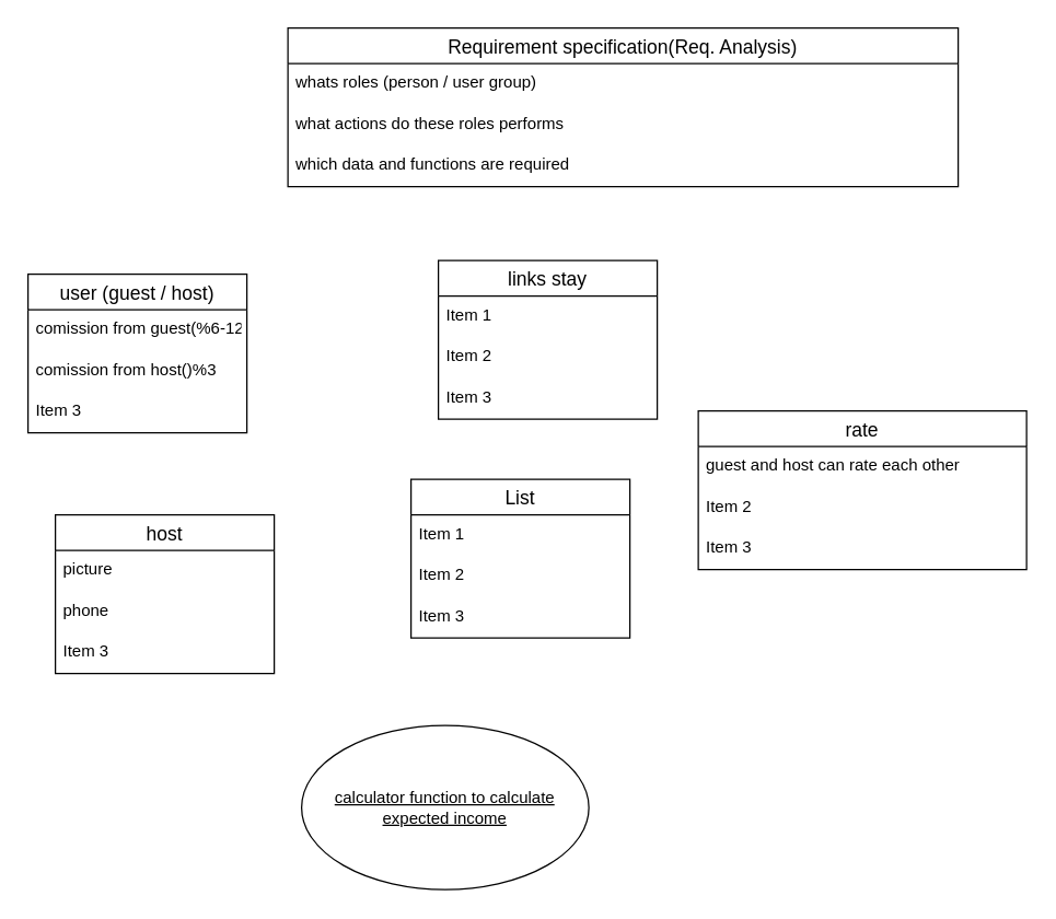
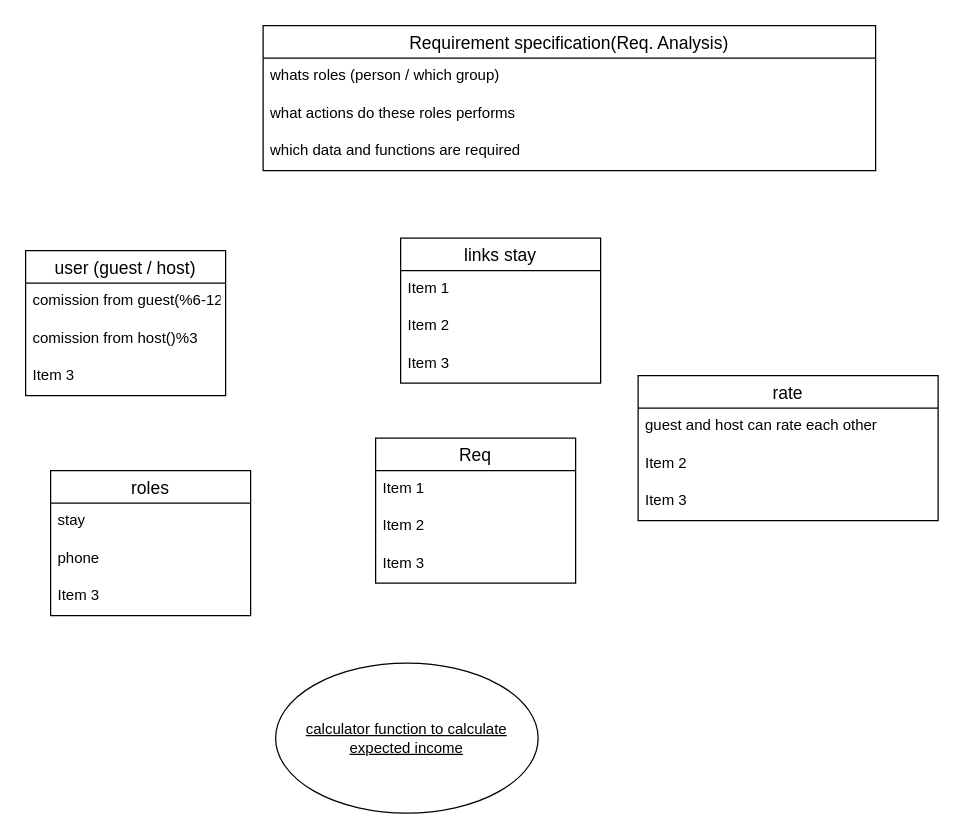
  <mxCell id="0" />
  <mxCell id="1" parent="0" />
- <mxCell id="2" value="List" style="swimlane;fontStyle=0;childLayout=stackLayout;horizontal=1;startSize=26;horizontalStack=0;resizeParent=1;resizeParentMax=0;resizeLast=0;collapsible=1;marginBottom=0;align=center;fontSize=14;" vertex="1" parent="1"><mxGeometry x="300" y="350" width="160" height="116" as="geometry" /></mxCell>
+ <mxCell id="2" value="Req" style="swimlane;fontStyle=0;childLayout=stackLayout;horizontal=1;startSize=26;horizontalStack=0;resizeParent=1;resizeParentMax=0;resizeLast=0;collapsible=1;marginBottom=0;align=center;fontSize=14;" vertex="1" parent="1"><mxGeometry x="300" y="350" width="160" height="116" as="geometry" /></mxCell>
  <mxCell id="3" value="Item 1" style="text;strokeColor=none;fillColor=none;spacingLeft=4;spacingRight=4;overflow=hidden;rotatable=0;points=[[0,0.5],[1,0.5]];portConstraint=eastwest;fontSize=12;" vertex="1" parent="2"><mxGeometry y="26" width="160" height="30" as="geometry" /></mxCell>
  <mxCell id="4" value="Item 2" style="text;strokeColor=none;fillColor=none;spacingLeft=4;spacingRight=4;overflow=hidden;rotatable=0;points=[[0,0.5],[1,0.5]];portConstraint=eastwest;fontSize=12;" vertex="1" parent="2"><mxGeometry y="56" width="160" height="30" as="geometry" /></mxCell>
  <mxCell id="5" value="Item 3" style="text;strokeColor=none;fillColor=none;spacingLeft=4;spacingRight=4;overflow=hidden;rotatable=0;points=[[0,0.5],[1,0.5]];portConstraint=eastwest;fontSize=12;" vertex="1" parent="2"><mxGeometry y="86" width="160" height="30" as="geometry" /></mxCell>
  <mxCell id="6" value="Requirement specification(Req. Analysis)" style="swimlane;fontStyle=0;childLayout=stackLayout;horizontal=1;startSize=26;horizontalStack=0;resizeParent=1;resizeParentMax=0;resizeLast=0;collapsible=1;marginBottom=0;align=center;fontSize=14;" vertex="1" parent="1"><mxGeometry x="210" y="20" width="490" height="116" as="geometry" /></mxCell>
- <mxCell id="7" value="whats roles (person / user group)" style="text;strokeColor=none;fillColor=none;spacingLeft=4;spacingRight=4;overflow=hidden;rotatable=0;points=[[0,0.5],[1,0.5]];portConstraint=eastwest;fontSize=12;" vertex="1" parent="6"><mxGeometry y="26" width="490" height="30" as="geometry" /></mxCell>
+ <mxCell id="7" value="whats roles (person / which group)" style="text;strokeColor=none;fillColor=none;spacingLeft=4;spacingRight=4;overflow=hidden;rotatable=0;points=[[0,0.5],[1,0.5]];portConstraint=eastwest;fontSize=12;" vertex="1" parent="6"><mxGeometry y="26" width="490" height="30" as="geometry" /></mxCell>
  <mxCell id="8" value="what actions do these roles performs" style="text;strokeColor=none;fillColor=none;spacingLeft=4;spacingRight=4;overflow=hidden;rotatable=0;points=[[0,0.5],[1,0.5]];portConstraint=eastwest;fontSize=12;" vertex="1" parent="6"><mxGeometry y="56" width="490" height="30" as="geometry" /></mxCell>
  <mxCell id="9" value="which data and functions are required" style="text;strokeColor=none;fillColor=none;spacingLeft=4;spacingRight=4;overflow=hidden;rotatable=0;points=[[0,0.5],[1,0.5]];portConstraint=eastwest;fontSize=12;" vertex="1" parent="6"><mxGeometry y="86" width="490" height="30" as="geometry" /></mxCell>
  <mxCell id="10" value="user (guest / host)" style="swimlane;fontStyle=0;childLayout=stackLayout;horizontal=1;startSize=26;horizontalStack=0;resizeParent=1;resizeParentMax=0;resizeLast=0;collapsible=1;marginBottom=0;align=center;fontSize=14;" vertex="1" parent="1"><mxGeometry x="20" y="200" width="160" height="116" as="geometry" /></mxCell>
  <mxCell id="11" value="comission from guest(%6-12)" style="text;strokeColor=none;fillColor=none;spacingLeft=4;spacingRight=4;overflow=hidden;rotatable=0;points=[[0,0.5],[1,0.5]];portConstraint=eastwest;fontSize=12;" vertex="1" parent="10"><mxGeometry y="26" width="160" height="30" as="geometry" /></mxCell>
  <mxCell id="12" value="comission from host()%3" style="text;strokeColor=none;fillColor=none;spacingLeft=4;spacingRight=4;overflow=hidden;rotatable=0;points=[[0,0.5],[1,0.5]];portConstraint=eastwest;fontSize=12;" vertex="1" parent="10"><mxGeometry y="56" width="160" height="30" as="geometry" /></mxCell>
  <mxCell id="13" value="Item 3" style="text;strokeColor=none;fillColor=none;spacingLeft=4;spacingRight=4;overflow=hidden;rotatable=0;points=[[0,0.5],[1,0.5]];portConstraint=eastwest;fontSize=12;" vertex="1" parent="10"><mxGeometry y="86" width="160" height="30" as="geometry" /></mxCell>
  <mxCell id="14" value="links stay" style="swimlane;fontStyle=0;childLayout=stackLayout;horizontal=1;startSize=26;horizontalStack=0;resizeParent=1;resizeParentMax=0;resizeLast=0;collapsible=1;marginBottom=0;align=center;fontSize=14;" vertex="1" parent="1"><mxGeometry x="320" y="190" width="160" height="116" as="geometry" /></mxCell>
  <mxCell id="15" value="Item 1" style="text;strokeColor=none;fillColor=none;spacingLeft=4;spacingRight=4;overflow=hidden;rotatable=0;points=[[0,0.5],[1,0.5]];portConstraint=eastwest;fontSize=12;" vertex="1" parent="14"><mxGeometry y="26" width="160" height="30" as="geometry" /></mxCell>
  <mxCell id="16" value="Item 2" style="text;strokeColor=none;fillColor=none;spacingLeft=4;spacingRight=4;overflow=hidden;rotatable=0;points=[[0,0.5],[1,0.5]];portConstraint=eastwest;fontSize=12;" vertex="1" parent="14"><mxGeometry y="56" width="160" height="30" as="geometry" /></mxCell>
  <mxCell id="17" value="Item 3" style="text;strokeColor=none;fillColor=none;spacingLeft=4;spacingRight=4;overflow=hidden;rotatable=0;points=[[0,0.5],[1,0.5]];portConstraint=eastwest;fontSize=12;" vertex="1" parent="14"><mxGeometry y="86" width="160" height="30" as="geometry" /></mxCell>
- <mxCell id="18" value="host" style="swimlane;fontStyle=0;childLayout=stackLayout;horizontal=1;startSize=26;horizontalStack=0;resizeParent=1;resizeParentMax=0;resizeLast=0;collapsible=1;marginBottom=0;align=center;fontSize=14;" vertex="1" parent="1"><mxGeometry x="40" y="376" width="160" height="116" as="geometry" /></mxCell>
- <mxCell id="19" value="picture" style="text;strokeColor=none;fillColor=none;spacingLeft=4;spacingRight=4;overflow=hidden;rotatable=0;points=[[0,0.5],[1,0.5]];portConstraint=eastwest;fontSize=12;" vertex="1" parent="18"><mxGeometry y="26" width="160" height="30" as="geometry" /></mxCell>
+ <mxCell id="18" value="roles" style="swimlane;fontStyle=0;childLayout=stackLayout;horizontal=1;startSize=26;horizontalStack=0;resizeParent=1;resizeParentMax=0;resizeLast=0;collapsible=1;marginBottom=0;align=center;fontSize=14;" vertex="1" parent="1"><mxGeometry x="40" y="376" width="160" height="116" as="geometry" /></mxCell>
+ <mxCell id="19" value="stay" style="text;strokeColor=none;fillColor=none;spacingLeft=4;spacingRight=4;overflow=hidden;rotatable=0;points=[[0,0.5],[1,0.5]];portConstraint=eastwest;fontSize=12;" vertex="1" parent="18"><mxGeometry y="26" width="160" height="30" as="geometry" /></mxCell>
  <mxCell id="20" value="phone" style="text;strokeColor=none;fillColor=none;spacingLeft=4;spacingRight=4;overflow=hidden;rotatable=0;points=[[0,0.5],[1,0.5]];portConstraint=eastwest;fontSize=12;" vertex="1" parent="18"><mxGeometry y="56" width="160" height="30" as="geometry" /></mxCell>
  <mxCell id="21" value="Item 3" style="text;strokeColor=none;fillColor=none;spacingLeft=4;spacingRight=4;overflow=hidden;rotatable=0;points=[[0,0.5],[1,0.5]];portConstraint=eastwest;fontSize=12;" vertex="1" parent="18"><mxGeometry y="86" width="160" height="30" as="geometry" /></mxCell>
  <mxCell id="22" value="rate" style="swimlane;fontStyle=0;childLayout=stackLayout;horizontal=1;startSize=26;horizontalStack=0;resizeParent=1;resizeParentMax=0;resizeLast=0;collapsible=1;marginBottom=0;align=center;fontSize=14;" vertex="1" parent="1"><mxGeometry x="510" y="300" width="240" height="116" as="geometry" /></mxCell>
  <mxCell id="23" value="guest and host can rate each other" style="text;strokeColor=none;fillColor=none;spacingLeft=4;spacingRight=4;overflow=hidden;rotatable=0;points=[[0,0.5],[1,0.5]];portConstraint=eastwest;fontSize=12;" vertex="1" parent="22"><mxGeometry y="26" width="240" height="30" as="geometry" /></mxCell>
  <mxCell id="24" value="Item 2" style="text;strokeColor=none;fillColor=none;spacingLeft=4;spacingRight=4;overflow=hidden;rotatable=0;points=[[0,0.5],[1,0.5]];portConstraint=eastwest;fontSize=12;" vertex="1" parent="22"><mxGeometry y="56" width="240" height="30" as="geometry" /></mxCell>
  <mxCell id="25" value="Item 3" style="text;strokeColor=none;fillColor=none;spacingLeft=4;spacingRight=4;overflow=hidden;rotatable=0;points=[[0,0.5],[1,0.5]];portConstraint=eastwest;fontSize=12;" vertex="1" parent="22"><mxGeometry y="86" width="240" height="30" as="geometry" /></mxCell>
  <mxCell id="26" value="calculator function to calculate expected income" style="ellipse;whiteSpace=wrap;html=1;align=center;fontStyle=4;" vertex="1" parent="1"><mxGeometry x="220" y="530" width="210" height="120" as="geometry" /></mxCell>
